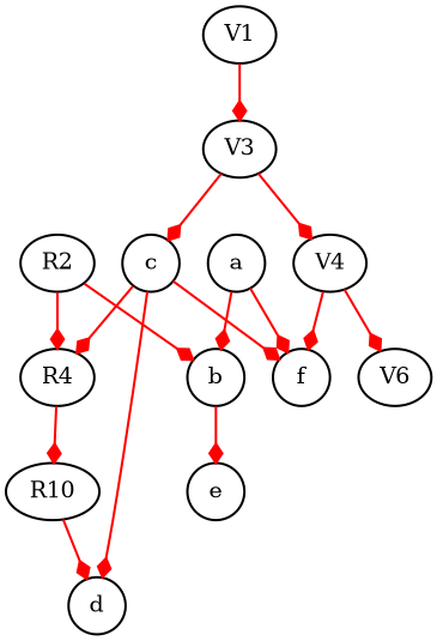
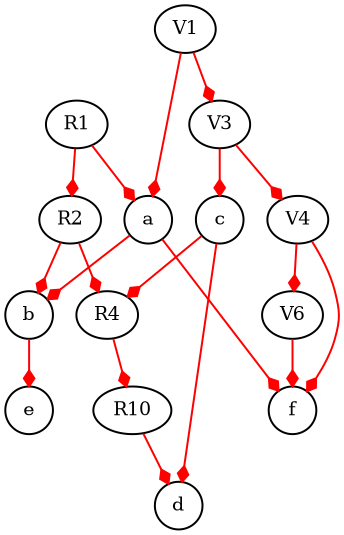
  digraph {
    fontname="DejaVu Serif"
    node [fillcolor="#FF7F50" fontcolor="#000000" fontname="DejaVu Serif" penwidth=1.50 shape=ellipse]
    edge [arrowhead=diamond arrowtail=diamond color="#FF0000" fontcolor="#000000" fontname="DejaVu Serif" penwidth=1.50]
+   n1 [height=0.50 label=R1 width=0.50]
    n2 [height=0.50 label=R2 width=0.50]
    n3 [height=0.50 label=R4 width=0.50]
    n4 [height=0.50 label=R10 width=0.50]
    n5 [height=0.50 label=b width=0.50]
    n6 [height=0.50 label=a width=0.50]
    n7 [height=0.50 label=d width=0.50]
    n8 [height=0.50 label=c width=0.50]
    n9 [height=0.50 label=V1 width=0.50]
    n10 [height=0.50 label=V3 width=0.50]
    n11 [height=0.50 label=V4 width=0.50]
    n12 [height=0.50 label=e width=0.50]
    n13 [height=0.50 label=V6 width=0.50]
    n14 [height=0.50 label=f width=0.50]
    subgraph sub_1 {
      rankdir=same
+     n1
      n2
      n3
      n4
      n5
      n6
      n7
      n8
    }
    subgraph sub_2 {
      rankdir=same
      n5
      n6
      n9
    }
    subgraph sub_3 {
      rankdir=same
      n7
      n8
      n10
    }
    subgraph sub_4 {
      rankdir=same
      n11
      n12
    }
    subgraph sub_5 {
      rankdir=same
      n13
      n14
    }
+   n1 -> n2
+   n1 -> n6
    n2 -> n3
    n2 -> n5
    n3 -> n4
    n4 -> n7
    n5 -> n12
    n6 -> n5
    n6 -> n14
    n8 -> n3
    n8 -> n7
+   n9 -> n6
    n9 -> n10
    n10 -> n8
    n10 -> n11
    n11 -> n13
    n11 -> n14
-   n8 -> n14
+   n13 -> n14
  }
